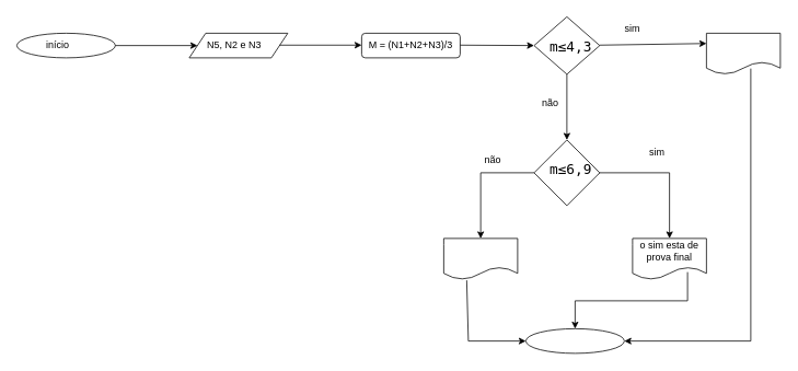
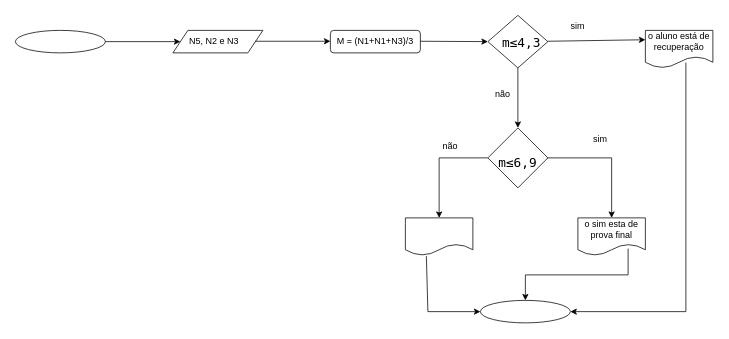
  <mxCell id="0" />
  <mxCell id="1" parent="0" />
  <mxCell id="2" value="" style="endArrow=classic;html=1;rounded=0;exitX=0.925;exitY=0.55;exitDx=0;exitDy=0;entryX=0.5;entryY=0;entryDx=0;entryDy=0;exitPerimeter=0;" edge="1" parent="1" source="8" target="10"><mxGeometry width="50" height="50" relative="1" as="geometry"><mxPoint x="795" y="210" as="sourcePoint" /><mxPoint x="730" y="290" as="targetPoint" /><Array as="points"><mxPoint x="730" y="210" /><mxPoint x="815" y="210" /></Array></mxGeometry></mxCell>
  <mxCell id="3" value="" style="ellipse;whiteSpace=wrap;html=1;" vertex="1" parent="1"><mxGeometry x="20" y="40" width="120" height="30" as="geometry" /></mxCell>
  <mxCell id="4" value="" style="shape=parallelogram;perimeter=parallelogramPerimeter;whiteSpace=wrap;html=1;fixedSize=1;" vertex="1" parent="1"><mxGeometry x="230" y="40" width="120" height="30" as="geometry" /></mxCell>
  <mxCell id="5" value="" style="rounded=1;whiteSpace=wrap;html=1;" vertex="1" parent="1"><mxGeometry x="440" y="40" width="120" height="30" as="geometry" /></mxCell>
  <mxCell id="6" value="" style="rhombus;whiteSpace=wrap;html=1;" vertex="1" parent="1"><mxGeometry x="650" y="20" width="80" height="70" as="geometry" /></mxCell>
  <mxCell id="7" value="" style="shape=document;whiteSpace=wrap;html=1;boundedLbl=1;" vertex="1" parent="1"><mxGeometry x="860" y="40" width="90" height="50" as="geometry" /></mxCell>
  <mxCell id="8" value="" style="rhombus;whiteSpace=wrap;html=1;" vertex="1" parent="1"><mxGeometry x="650" y="170" width="80" height="80" as="geometry" /></mxCell>
  <mxCell id="9" value="" style="shape=document;whiteSpace=wrap;html=1;boundedLbl=1;" vertex="1" parent="1"><mxGeometry x="540" y="290" width="90" height="50" as="geometry" /></mxCell>
  <mxCell id="10" value="" style="shape=document;whiteSpace=wrap;html=1;boundedLbl=1;" vertex="1" parent="1"><mxGeometry x="770" y="290" width="90" height="50" as="geometry" /></mxCell>
  <mxCell id="11" value="" style="ellipse;whiteSpace=wrap;html=1;" vertex="1" parent="1"><mxGeometry x="640" y="400" width="120" height="30" as="geometry" /></mxCell>
  <mxCell id="12" value="" style="endArrow=classic;html=1;rounded=0;exitX=1;exitY=0.5;exitDx=0;exitDy=0;" edge="1" parent="1" source="3" target="4"><mxGeometry width="50" height="50" relative="1" as="geometry"><mxPoint x="150" y="80" as="sourcePoint" /><mxPoint x="200" y="30" as="targetPoint" /></mxGeometry></mxCell>
  <mxCell id="13" value="" style="endArrow=classic;html=1;rounded=0;exitX=1;exitY=0.5;exitDx=0;exitDy=0;entryX=0;entryY=0.25;entryDx=0;entryDy=0;" edge="1" parent="1" target="7"><mxGeometry width="50" height="50" relative="1" as="geometry"><mxPoint x="730" y="54.5" as="sourcePoint" /><mxPoint x="810" y="55" as="targetPoint" /></mxGeometry></mxCell>
  <mxCell id="14" value="" style="endArrow=classic;html=1;rounded=0;exitX=1;exitY=0.5;exitDx=0;exitDy=0;entryX=0;entryY=0.5;entryDx=0;entryDy=0;" edge="1" parent="1" target="6"><mxGeometry width="50" height="50" relative="1" as="geometry"><mxPoint x="560" y="54.5" as="sourcePoint" /><mxPoint x="660" y="54.5" as="targetPoint" /></mxGeometry></mxCell>
  <mxCell id="15" value="" style="endArrow=classic;html=1;rounded=0;exitX=1;exitY=0.5;exitDx=0;exitDy=0;" edge="1" parent="1"><mxGeometry width="50" height="50" relative="1" as="geometry"><mxPoint x="340" y="54.5" as="sourcePoint" /><mxPoint x="440" y="54.5" as="targetPoint" /></mxGeometry></mxCell>
  <mxCell id="16" value="" style="endArrow=classic;html=1;rounded=0;exitX=0.5;exitY=1;exitDx=0;exitDy=0;" edge="1" parent="1" source="6" target="8"><mxGeometry width="50" height="50" relative="1" as="geometry"><mxPoint x="560" y="390" as="sourcePoint" /><mxPoint x="610" y="340" as="targetPoint" /></mxGeometry></mxCell>
  <mxCell id="17" value="" style="endArrow=classic;html=1;rounded=0;exitX=0;exitY=0.5;exitDx=0;exitDy=0;entryX=0.5;entryY=0;entryDx=0;entryDy=0;" edge="1" parent="1" source="8" target="9"><mxGeometry width="50" height="50" relative="1" as="geometry"><mxPoint x="560" y="390" as="sourcePoint" /><mxPoint x="610" y="340" as="targetPoint" /><Array as="points"><mxPoint x="585" y="210" /></Array></mxGeometry></mxCell>
  <mxCell id="18" value="" style="endArrow=classic;html=1;rounded=0;exitX=0.311;exitY=1.02;exitDx=0;exitDy=0;exitPerimeter=0;entryX=0;entryY=0.5;entryDx=0;entryDy=0;" edge="1" parent="1" source="9" target="11"><mxGeometry width="50" height="50" relative="1" as="geometry"><mxPoint x="640" y="390" as="sourcePoint" /><mxPoint x="690" y="340" as="targetPoint" /><Array as="points"><mxPoint x="570" y="415" /></Array></mxGeometry></mxCell>
  <mxCell id="19" value="" style="endArrow=classic;html=1;rounded=0;entryX=0.5;entryY=0;entryDx=0;entryDy=0;exitX=0.744;exitY=0.82;exitDx=0;exitDy=0;exitPerimeter=0;edgeStyle=elbowEdgeStyle;elbow=vertical;" edge="1" parent="1" source="10" target="11"><mxGeometry width="50" height="50" relative="1" as="geometry"><mxPoint x="830" y="360" as="sourcePoint" /><mxPoint x="690" y="340" as="targetPoint" /></mxGeometry></mxCell>
  <mxCell id="20" value="" style="endArrow=classic;html=1;rounded=0;exitX=0.6;exitY=0.86;exitDx=0;exitDy=0;exitPerimeter=0;entryX=1;entryY=0.5;entryDx=0;entryDy=0;edgeStyle=elbowEdgeStyle;" edge="1" parent="1" source="7" target="11"><mxGeometry width="50" height="50" relative="1" as="geometry"><mxPoint x="750" y="390" as="sourcePoint" /><mxPoint x="800" y="340" as="targetPoint" /><Array as="points"><mxPoint x="914" y="260" /></Array></mxGeometry></mxCell>
  <mxCell id="21" value="&lt;font style=&quot;vertical-align: inherit;&quot;&gt;&lt;font style=&quot;vertical-align: inherit;&quot;&gt;sim&lt;/font&gt;&lt;/font&gt;" style="text;html=1;strokeColor=none;fillColor=none;align=center;verticalAlign=middle;whiteSpace=wrap;rounded=0;" vertex="1" parent="1"><mxGeometry x="740" y="20" width="60" height="30" as="geometry" /></mxCell>
  <mxCell id="22" value="&lt;font style=&quot;vertical-align: inherit;&quot;&gt;&lt;font style=&quot;vertical-align: inherit;&quot;&gt;sim&lt;/font&gt;&lt;/font&gt;" style="text;html=1;strokeColor=none;fillColor=none;align=center;verticalAlign=middle;whiteSpace=wrap;rounded=0;" vertex="1" parent="1"><mxGeometry x="770" y="170" width="60" height="30" as="geometry" /></mxCell>
  <mxCell id="23" value="&lt;font style=&quot;vertical-align: inherit;&quot;&gt;&lt;font style=&quot;vertical-align: inherit;&quot;&gt;não&lt;/font&gt;&lt;/font&gt;" style="text;html=1;strokeColor=none;fillColor=none;align=center;verticalAlign=middle;whiteSpace=wrap;rounded=0;" vertex="1" parent="1"><mxGeometry x="570" y="180" width="60" height="30" as="geometry" /></mxCell>
  <mxCell id="24" value="&lt;font style=&quot;vertical-align: inherit;&quot;&gt;&lt;font style=&quot;vertical-align: inherit;&quot;&gt;não&lt;/font&gt;&lt;/font&gt;" style="text;html=1;strokeColor=none;fillColor=none;align=center;verticalAlign=middle;whiteSpace=wrap;rounded=0;" vertex="1" parent="1"><mxGeometry x="640" y="110" width="60" height="30" as="geometry" /></mxCell>
+ <mxCell id="25" value="&lt;font style=&quot;vertical-align: inherit;&quot;&gt;&lt;font style=&quot;vertical-align: inherit;&quot;&gt;&lt;font style=&quot;vertical-align: inherit;&quot;&gt;&lt;font style=&quot;vertical-align: inherit;&quot;&gt;&lt;font style=&quot;vertical-align: inherit;&quot;&gt;&lt;font style=&quot;vertical-align: inherit;&quot;&gt;o aluno está de recuperação&lt;/font&gt;&lt;/font&gt;&lt;/font&gt;&lt;/font&gt;&lt;/font&gt;&lt;/font&gt;" style="text;html=1;strokeColor=none;fillColor=none;align=center;verticalAlign=middle;whiteSpace=wrap;rounded=0;" vertex="1" parent="1"><mxGeometry x="860" y="40" width="90" height="30" as="geometry" /></mxCell>
  <mxCell id="26" value="&lt;font style=&quot;vertical-align: inherit;&quot;&gt;&lt;font style=&quot;vertical-align: inherit;&quot;&gt;o sim esta de prova final&lt;/font&gt;&lt;/font&gt;" style="text;html=1;strokeColor=none;fillColor=none;align=center;verticalAlign=middle;whiteSpace=wrap;rounded=0;" vertex="1" parent="1"><mxGeometry x="770" y="290" width="90" height="30" as="geometry" /></mxCell>
  <mxCell id="27" value="&lt;pre style=&quot;box-sizing: inherit; margin-top: 1.5em; margin-bottom: 3em; padding: 20px; border: 0px; font-variant-numeric: inherit; font-variant-east-asian: inherit; font-variant-alternates: inherit; font-stretch: inherit; line-height: 1.5em; font-family: &amp;quot;Roboto Mono&amp;quot;, monospace; font-optical-sizing: inherit; font-kerning: inherit; font-feature-settings: inherit; font-variation-settings: inherit; vertical-align: baseline; min-width: 100%; overflow-x: auto; max-width: 100%; color: var(--gray85); background: var(--gray05); text-align: start;&quot;&gt;&lt;code style=&quot;box-sizing: inherit; margin: 0px; padding: 0px; border: 0px; font-style: inherit; font-variant: inherit; font-stretch: inherit; line-height: inherit; font-family: &amp;quot;Roboto Mono&amp;quot;, monospace; font-optical-sizing: inherit; font-kerning: inherit; font-feature-settings: inherit; font-variation-settings: inherit; vertical-align: baseline; background: 0px 0px;&quot;&gt;&lt;font style=&quot;font-size: 17px;&quot;&gt;m≤4,3 &lt;/font&gt;&lt;/code&gt;&lt;/pre&gt;" style="text;html=1;strokeColor=none;fillColor=none;align=center;verticalAlign=middle;whiteSpace=wrap;rounded=0;movable=1;resizable=1;rotatable=1;deletable=1;editable=1;locked=0;connectable=1;" vertex="1" parent="1"><mxGeometry x="670" y="50" width="60" height="30" as="geometry" /></mxCell>
- <mxCell id="28" value="&lt;font style=&quot;vertical-align: inherit;&quot;&gt;&lt;font style=&quot;vertical-align: inherit;&quot;&gt;M = (N1+N2+N3)/3&lt;/font&gt;&lt;/font&gt;" style="text;html=1;strokeColor=none;fillColor=none;align=center;verticalAlign=middle;whiteSpace=wrap;rounded=0;" vertex="1" parent="1"><mxGeometry x="440" y="40" width="120" height="30" as="geometry" /></mxCell>
+ <mxCell id="28" value="&lt;font style=&quot;vertical-align: inherit;&quot;&gt;&lt;font style=&quot;vertical-align: inherit;&quot;&gt;M = (N1+N1+N3)/3&lt;/font&gt;&lt;/font&gt;" style="text;html=1;strokeColor=none;fillColor=none;align=center;verticalAlign=middle;whiteSpace=wrap;rounded=0;" vertex="1" parent="1"><mxGeometry x="440" y="40" width="120" height="30" as="geometry" /></mxCell>
  <mxCell id="29" value="&lt;font style=&quot;vertical-align: inherit;&quot;&gt;&lt;font style=&quot;vertical-align: inherit;&quot;&gt;N5, N2 e N3&lt;/font&gt;&lt;/font&gt;" style="text;html=1;strokeColor=none;fillColor=none;align=center;verticalAlign=middle;whiteSpace=wrap;rounded=0;" vertex="1" parent="1"><mxGeometry x="240" y="40" width="90" height="30" as="geometry" /></mxCell>
- <mxCell id="30" value="&lt;font style=&quot;vertical-align: inherit;&quot;&gt;&lt;font style=&quot;vertical-align: inherit;&quot;&gt;&lt;font style=&quot;vertical-align: inherit;&quot;&gt;&lt;font style=&quot;vertical-align: inherit;&quot;&gt;início&lt;/font&gt;&lt;/font&gt;&lt;/font&gt;&lt;/font&gt;" style="text;html=1;strokeColor=none;fillColor=none;align=center;verticalAlign=middle;whiteSpace=wrap;rounded=0;" vertex="1" parent="1"><mxGeometry x="40" y="40" width="60" height="30" as="geometry" /></mxCell>
- <mxCell id="31" value="&lt;pre style=&quot;box-sizing: inherit; margin-top: 1.5em; margin-bottom: 3em; padding: 20px; border: 0px; font-variant-numeric: inherit; font-variant-east-asian: inherit; font-variant-alternates: inherit; font-stretch: inherit; line-height: 1.5em; font-family: &amp;quot;Roboto Mono&amp;quot;, monospace; font-optical-sizing: inherit; font-kerning: inherit; font-feature-settings: inherit; font-variation-settings: inherit; vertical-align: baseline; min-width: 100%; overflow-x: auto; max-width: 100%; color: var(--gray85); background: var(--gray05); text-align: start;&quot;&gt;&lt;code style=&quot;box-sizing: inherit; margin: 0px; padding: 0px; border: 0px; font-style: inherit; font-variant: inherit; font-stretch: inherit; line-height: inherit; font-family: &amp;quot;Roboto Mono&amp;quot;, monospace; font-optical-sizing: inherit; font-kerning: inherit; font-feature-settings: inherit; font-variation-settings: inherit; vertical-align: baseline; background: 0px 0px;&quot;&gt;&lt;font style=&quot;font-size: 17px;&quot;&gt;m≤6,9 &lt;/font&gt;&lt;/code&gt;&lt;/pre&gt;" style="text;html=1;strokeColor=none;fillColor=none;align=center;verticalAlign=middle;whiteSpace=wrap;rounded=0;movable=1;resizable=1;rotatable=1;deletable=1;editable=1;locked=0;connectable=1;" vertex="1" parent="1"><mxGeometry x="670" y="200" width="60" height="30" as="geometry" /></mxCell>
+ <mxCell id="31" value="&lt;pre style=&quot;box-sizing: inherit; margin-top: 1.5em; margin-bottom: 3em; padding: 20px; border: 0px; font-variant-numeric: inherit; font-variant-east-asian: inherit; font-variant-alternates: inherit; font-stretch: inherit; line-height: 1.5em; font-family: &amp;quot;Roboto Mono&amp;quot;, monospace; font-optical-sizing: inherit; font-kerning: inherit; font-feature-settings: inherit; font-variation-settings: inherit; vertical-align: baseline; min-width: 100%; overflow-x: auto; max-width: 100%; color: var(--gray85); background: var(--gray05); text-align: start;&quot;&gt;&lt;code style=&quot;box-sizing: inherit; margin: 0px; padding: 0px; border: 0px; font-style: inherit; font-variant: inherit; font-stretch: inherit; line-height: inherit; font-family: &amp;quot;Roboto Mono&amp;quot;, monospace; font-optical-sizing: inherit; font-kerning: inherit; font-feature-settings: inherit; font-variation-settings: inherit; vertical-align: baseline; background: 0px 0px;&quot;&gt;&lt;font style=&quot;font-size: 17px;&quot;&gt;m≤6,9 &lt;/font&gt;&lt;/code&gt;&lt;/pre&gt;" style="text;html=1;strokeColor=none;fillColor=none;align=center;verticalAlign=middle;whiteSpace=wrap;rounded=0;movable=1;resizable=1;rotatable=1;deletable=1;editable=1;locked=0;connectable=1;" vertex="1" parent="1"><mxGeometry x="665" y="210" width="60" height="30" as="geometry" /></mxCell>
